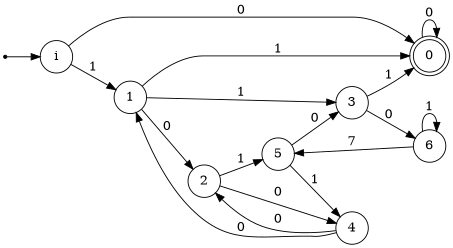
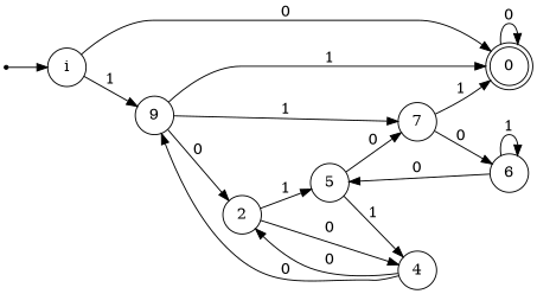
  digraph {
    rankdir=LR
    node [shape=circle]
    0 [shape=doublecircle]
    i
-   1
+   1 [label=9]
    qi [shape=point]
    2
-   3
+   3 [label=7]
    4
    5
    6
    0 -> 0 [label=0]
    i -> 0 [label=0]
    i -> 1 [label=1]
    1 -> 0 [label=1]
    1 -> 2 [label=0]
    1 -> 3 [label=1]
    qi -> i
    2 -> 4 [label=0]
    2 -> 5 [label=1]
    3 -> 0 [label=1]
    3 -> 6 [label=0]
    4 -> 1 [label=0]
    4 -> 2 [label=0]
    5 -> 3 [label=0]
    5 -> 4 [label=1]
-   6 -> 5 [label=7]
+   6 -> 5 [label=0]
    6 -> 6 [label=1]
  }
